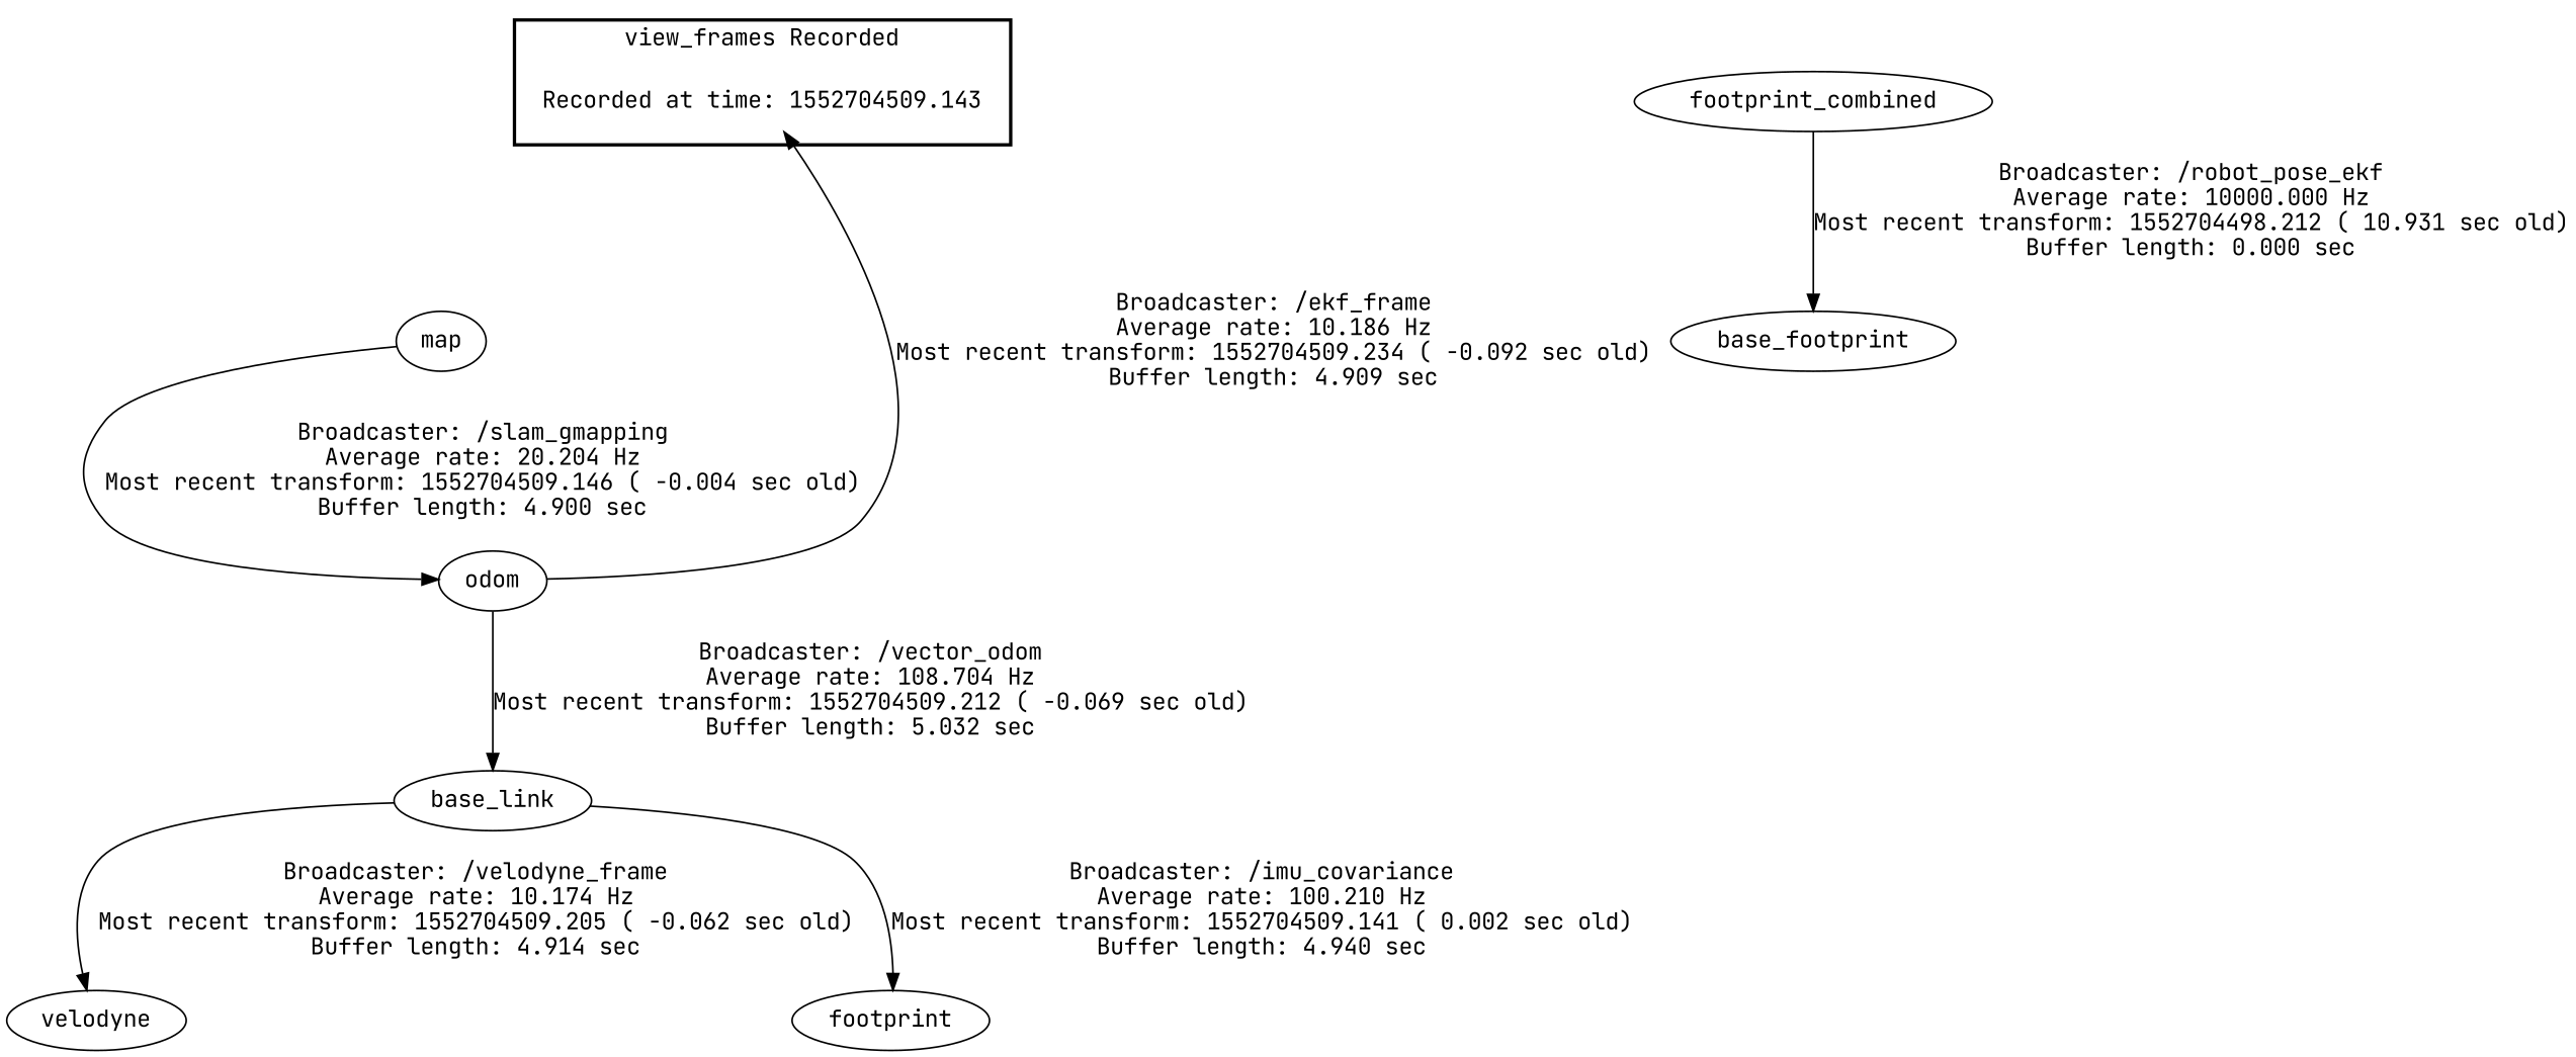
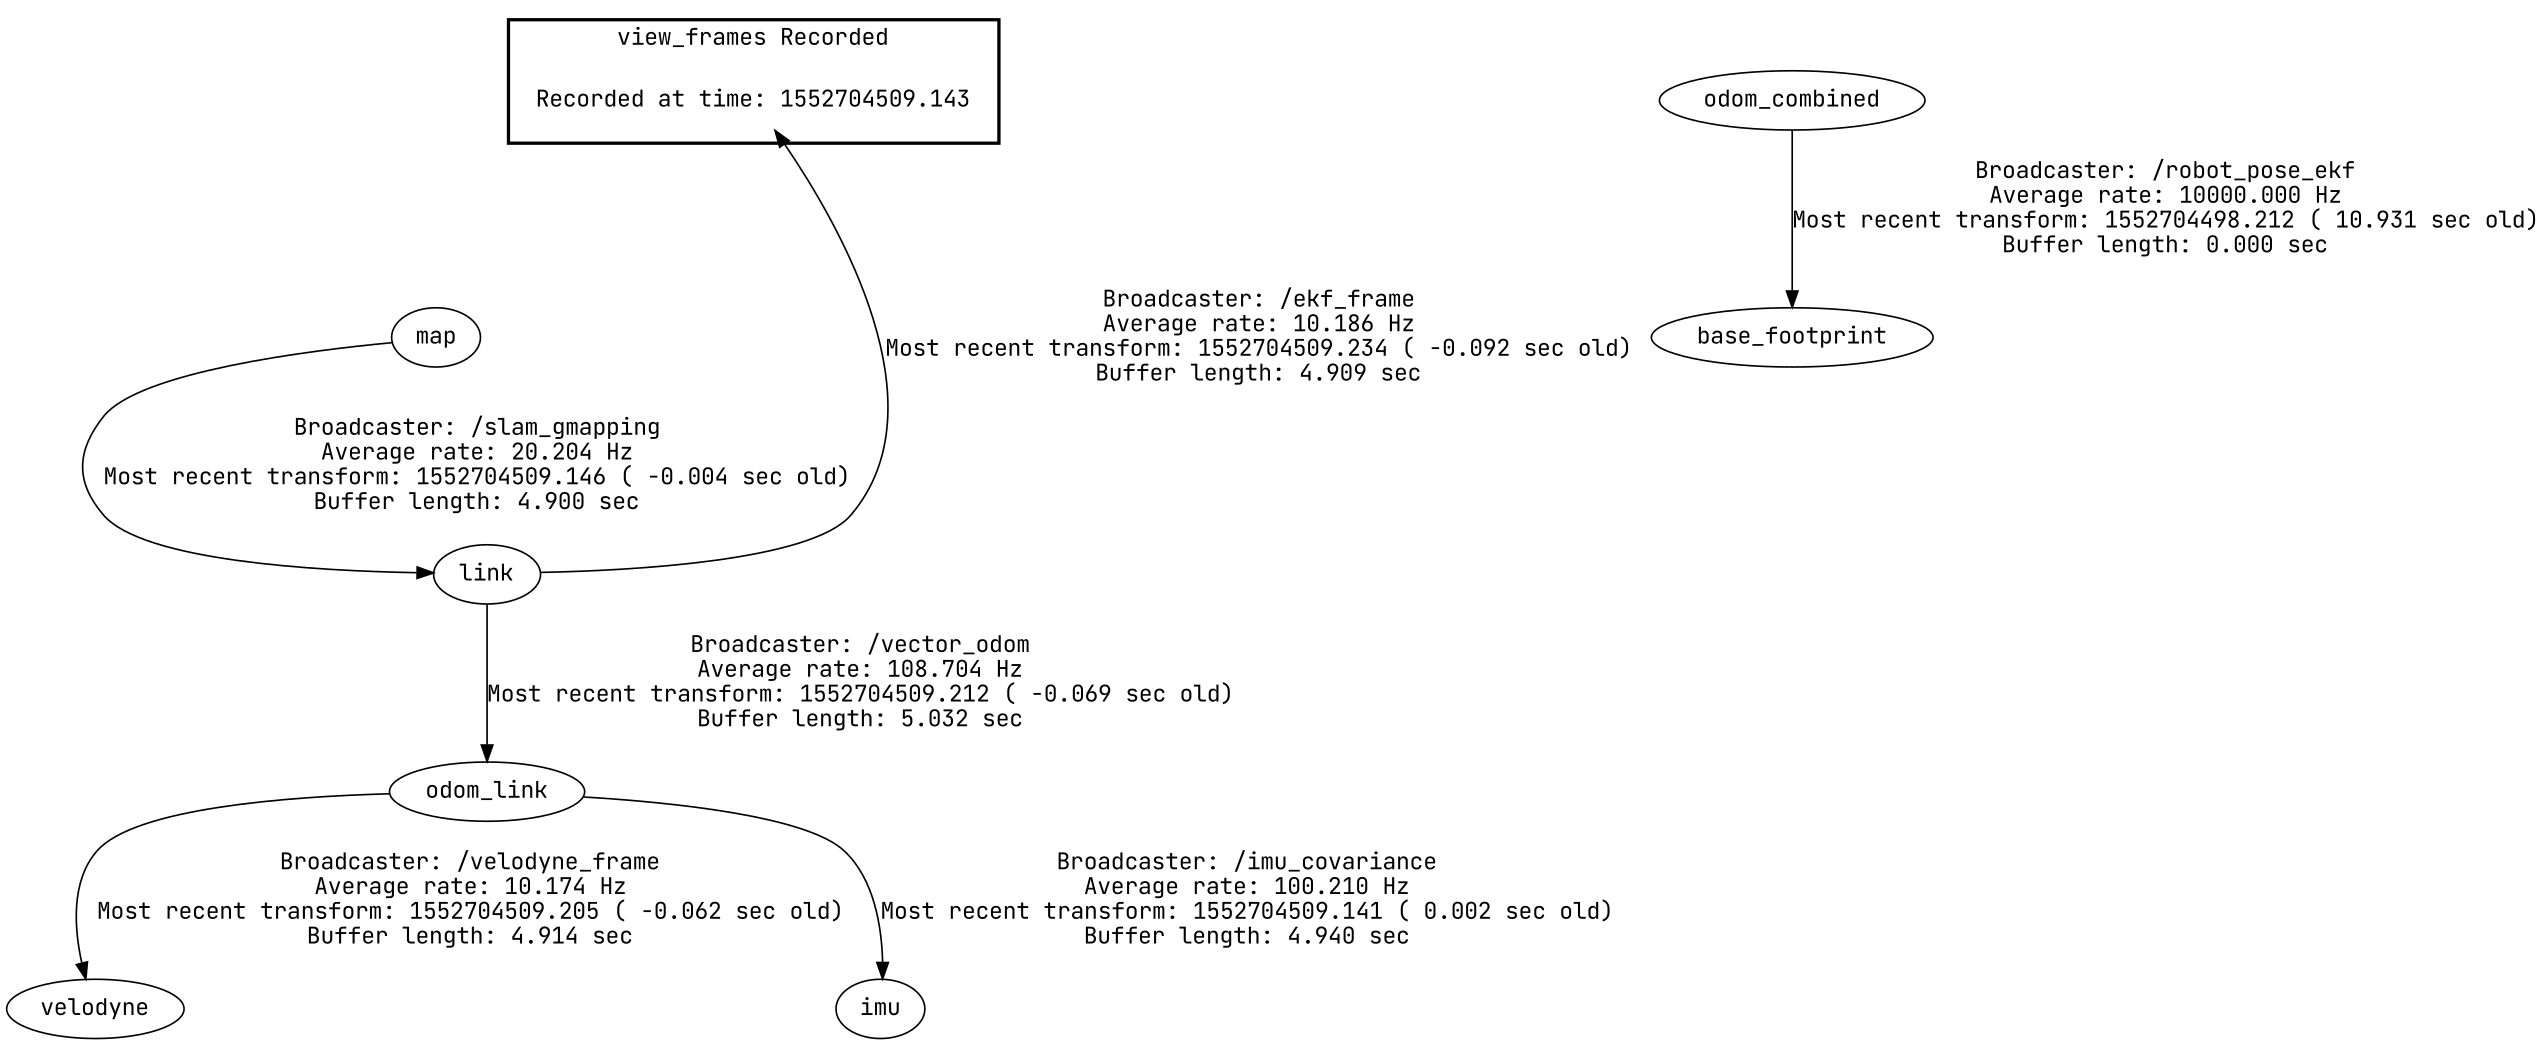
  digraph {
    fontname="JetBrains Mono"
    node [fontname="JetBrains Mono"]
    edge [fontname="JetBrains Mono"]
    "Recorded at time: 1552704509.143" [shape=plaintext]
    map
-   odom_combined [label=footprint_combined]
+   odom_combined
    base_footprint
-   odom
-   base_link
+   odom [label=link]
+   base_link [label=odom_link]
    velodyne
-   imu [label=footprint]
+   imu
    subgraph cluster_1 {
      color=black
      label="view_frames Recorded"
      style=bold
      "Recorded at time: 1552704509.143"
    }
    "Recorded at time: 1552704509.143" -> map [style=invis]
    map -> odom [label="Broadcaster: /slam_gmapping\nAverage rate: 20.204 Hz\nMost recent transform: 1552704509.146 ( -0.004 sec old)\nBuffer length: 4.900 sec\n"]
    odom_combined -> base_footprint [label="Broadcaster: /robot_pose_ekf\nAverage rate: 10000.000 Hz\nMost recent transform: 1552704498.212 ( 10.931 sec old)\nBuffer length: 0.000 sec\n"]
    odom -> "Recorded at time: 1552704509.143" [label="Broadcaster: /ekf_frame\nAverage rate: 10.186 Hz\nMost recent transform: 1552704509.234 ( -0.092 sec old)\nBuffer length: 4.909 sec\n"]
    odom -> base_link [label="Broadcaster: /vector_odom\nAverage rate: 108.704 Hz\nMost recent transform: 1552704509.212 ( -0.069 sec old)\nBuffer length: 5.032 sec\n"]
    base_link -> velodyne [label="Broadcaster: /velodyne_frame\nAverage rate: 10.174 Hz\nMost recent transform: 1552704509.205 ( -0.062 sec old)\nBuffer length: 4.914 sec\n"]
    base_link -> imu [label="Broadcaster: /imu_covariance\nAverage rate: 100.210 Hz\nMost recent transform: 1552704509.141 ( 0.002 sec old)\nBuffer length: 4.940 sec\n"]
  }
